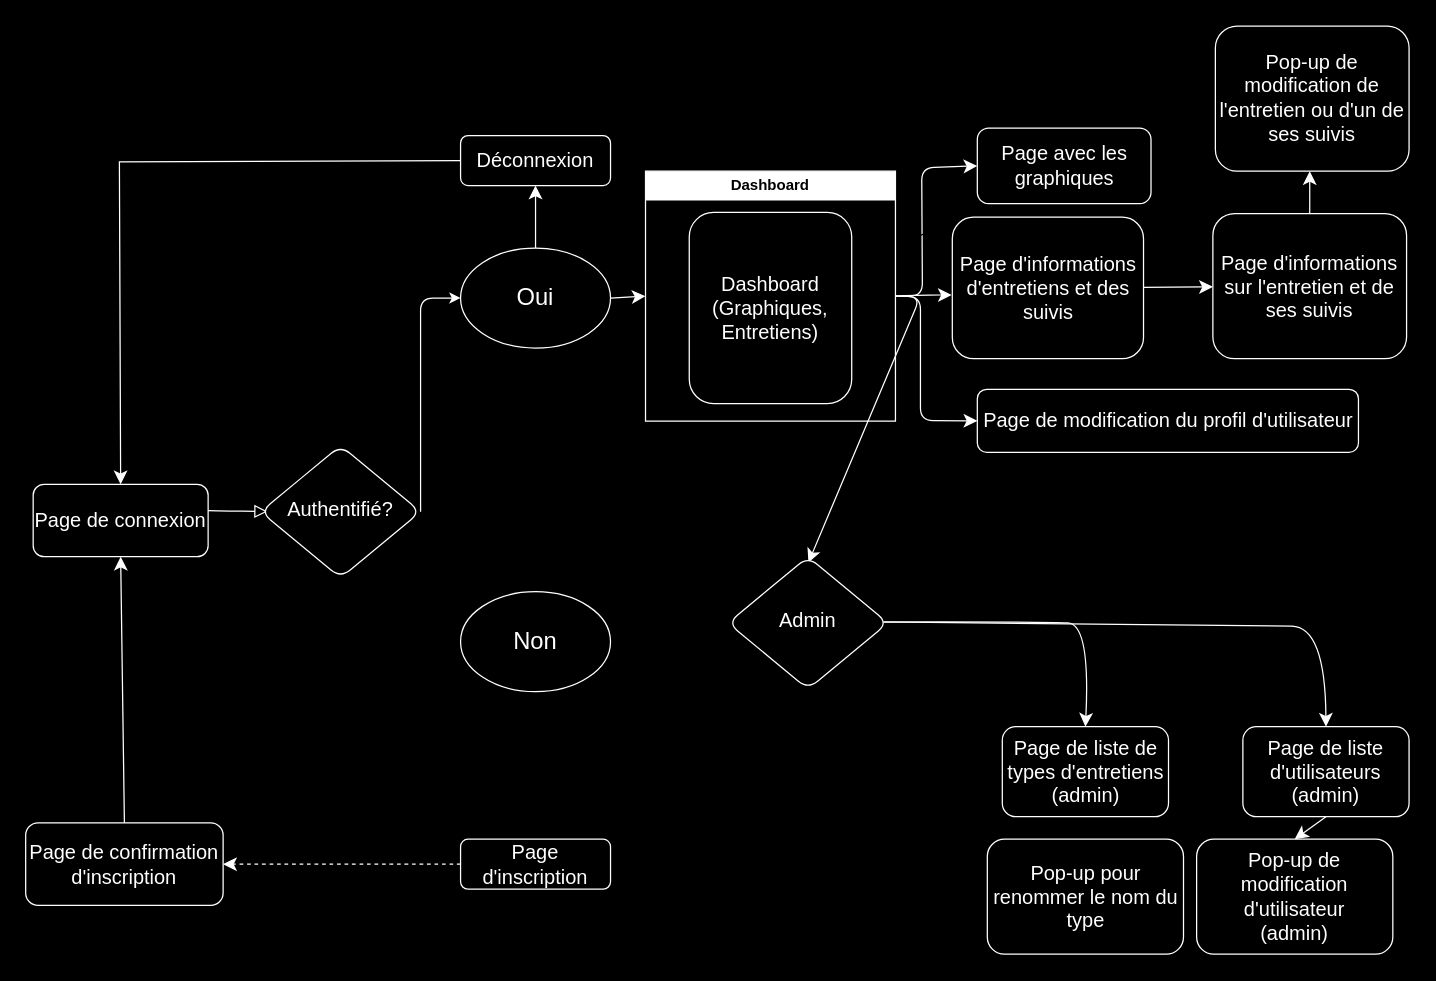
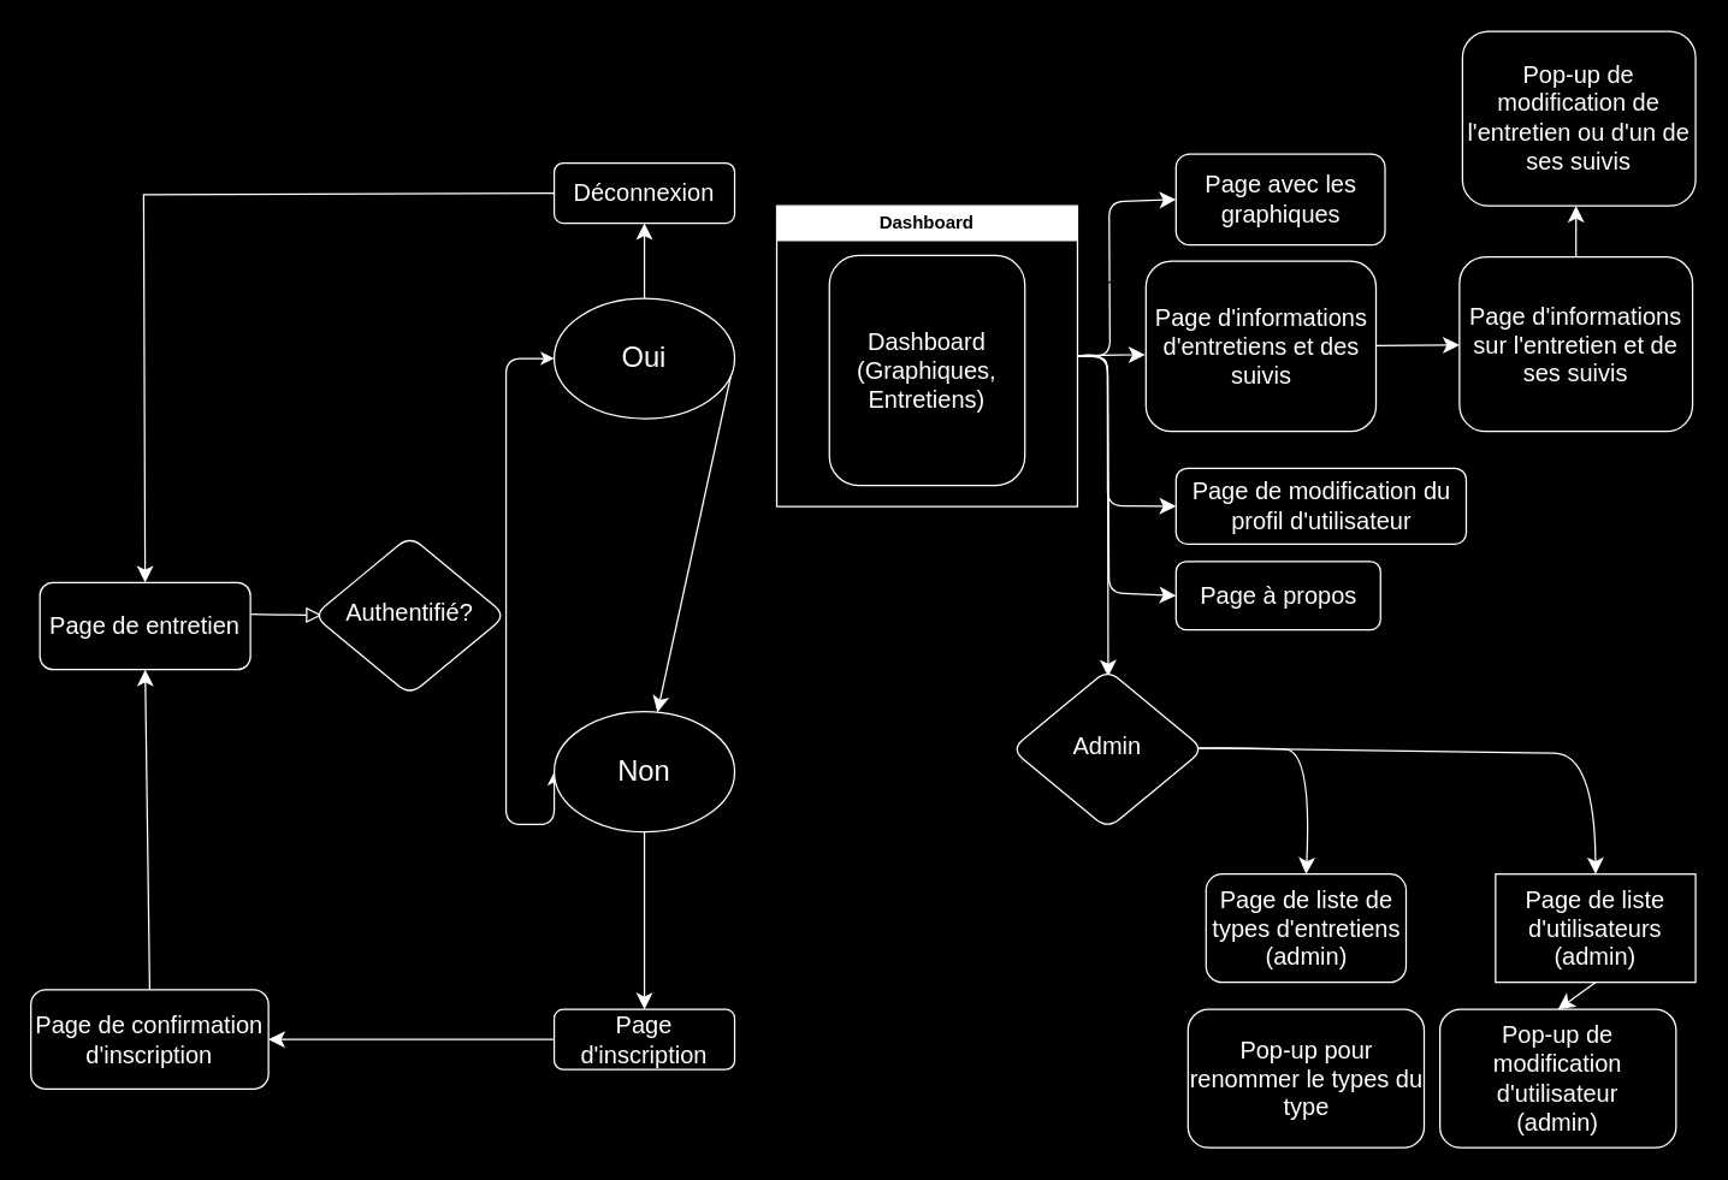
  <mxCell id="0" />
  <mxCell id="1" parent="0" />
  <mxCell id="2" value="" style="rounded=1;html=1;jettySize=auto;orthogonalLoop=1;fontSize=11;endArrow=block;endFill=0;endSize=8;strokeWidth=1;shadow=0;labelBackgroundColor=none;edgeStyle=orthogonalEdgeStyle;strokeColor=#FFFFFF;fontColor=#FFFFFF;entryX=0.043;entryY=0.498;entryDx=0;entryDy=0;entryPerimeter=0;" parent="1" target="5" edge="1"><mxGeometry relative="1" as="geometry"><mxPoint x="158" y="408" as="sourcePoint" /></mxGeometry></mxCell>
  <mxCell id="3" style="edgeStyle=orthogonalEdgeStyle;rounded=1;orthogonalLoop=1;jettySize=auto;html=1;exitX=1;exitY=0.5;exitDx=0;exitDy=0;entryX=0;entryY=0.5;entryDx=0;entryDy=0;strokeColor=#FFFFFF;fontColor=#FFFFFF;" parent="1" source="5" target="8" edge="1"><mxGeometry relative="1" as="geometry"><Array as="points"><mxPoint x="336" y="238" /></Array></mxGeometry></mxCell>
+ <mxCell id="4" style="edgeStyle=orthogonalEdgeStyle;rounded=1;orthogonalLoop=1;jettySize=auto;html=1;entryX=0;entryY=0.5;entryDx=0;entryDy=0;exitX=1;exitY=0.5;exitDx=0;exitDy=0;strokeColor=#FFFFFF;fontColor=#FFFFFF;" parent="1" source="5" target="10" edge="1"><mxGeometry relative="1" as="geometry"><Array as="points"><mxPoint x="336" y="548" /></Array></mxGeometry></mxCell>
  <mxCell id="5" value="&lt;font style=&quot;font-size: 16px;&quot;&gt;Authentifié?&lt;/font&gt;" style="rhombus;whiteSpace=wrap;html=1;shadow=0;fontFamily=Helvetica;fontSize=12;align=center;strokeWidth=1;spacing=6;spacingTop=-4;strokeColor=#FFFFFF;fontColor=#FFFFFF;fillColor=#000000;rounded=1;" parent="1" vertex="1"><mxGeometry x="208" y="356" width="128" height="106" as="geometry" /></mxCell>
  <mxCell id="6" style="edgeStyle=none;curved=1;rounded=1;orthogonalLoop=1;jettySize=auto;html=1;entryX=0.5;entryY=1;entryDx=0;entryDy=0;fontSize=12;startSize=8;endSize=8;strokeColor=#FFFFFF;fontColor=#FFFFFF;" parent="1" source="8" target="18" edge="1"><mxGeometry relative="1" as="geometry" /></mxCell>
- <mxCell id="7" value="" style="edgeStyle=none;curved=1;rounded=0;orthogonalLoop=1;jettySize=auto;html=1;fontSize=12;startSize=8;endSize=8;strokeColor=#FFFFFF;entryX=0;entryY=0.5;entryDx=0;entryDy=0;exitX=1;exitY=0.5;exitDx=0;exitDy=0;" parent="1" source="8" target="32" edge="1"><mxGeometry relative="1" as="geometry"><mxPoint x="523.997" y="240.761" as="sourcePoint" /></mxGeometry></mxCell>
+ <mxCell id="7" value="" style="edgeStyle=none;curved=1;rounded=0;orthogonalLoop=1;jettySize=auto;html=1;fontSize=12;startSize=8;endSize=8;strokeColor=#FFFFFF;exitX=1;exitY=0.5;exitDx=0;exitDy=0;" parent="1" source="8" target="10" edge="1"><mxGeometry relative="1" as="geometry"><mxPoint x="523.997" y="240.761" as="sourcePoint" /></mxGeometry></mxCell>
  <mxCell id="8" value="&lt;font style=&quot;font-size: 19px;&quot;&gt;Oui&lt;/font&gt;" style="ellipse;whiteSpace=wrap;html=1;strokeColor=#FFFFFF;fontColor=#FFFFFF;fillColor=#000000;rounded=1;" parent="1" vertex="1"><mxGeometry x="368" y="198" width="120" height="80" as="geometry" /></mxCell>
+ <mxCell id="9" value="" style="edgeStyle=none;curved=1;rounded=0;orthogonalLoop=1;jettySize=auto;html=1;fontSize=12;startSize=8;endSize=8;strokeColor=#FFFFFF;" parent="1" source="10" target="12" edge="1"><mxGeometry relative="1" as="geometry" /></mxCell>
  <mxCell id="10" value="&lt;font style=&quot;font-size: 19px;&quot;&gt;Non&lt;/font&gt;" style="ellipse;whiteSpace=wrap;html=1;strokeColor=#FFFFFF;fillColor=#000000;fontColor=#FFFFFF;rounded=1;" parent="1" vertex="1"><mxGeometry x="368" y="473" width="120" height="80" as="geometry" /></mxCell>
- <mxCell id="11" style="edgeStyle=none;curved=1;rounded=1;orthogonalLoop=1;jettySize=auto;html=1;entryX=1;entryY=0.5;entryDx=0;entryDy=0;fontSize=12;startSize=8;endSize=8;strokeColor=#FFFFFF;fontColor=#FFFFFF;dashed=1;" parent="1" source="12" target="26" edge="1"><mxGeometry relative="1" as="geometry" /></mxCell>
+ <mxCell id="11" style="edgeStyle=none;curved=1;rounded=1;orthogonalLoop=1;jettySize=auto;html=1;entryX=1;entryY=0.5;entryDx=0;entryDy=0;fontSize=12;startSize=8;endSize=8;strokeColor=#FFFFFF;fontColor=#FFFFFF;" parent="1" source="12" target="26" edge="1"><mxGeometry relative="1" as="geometry" /></mxCell>
  <mxCell id="12" value="&lt;font style=&quot;font-size: 16px;&quot;&gt;Page d'inscription&lt;/font&gt;" style="rounded=1;whiteSpace=wrap;html=1;fontSize=12;glass=0;strokeWidth=1;shadow=0;strokeColor=#FFFFFF;fontColor=#FFFFFF;fillColor=#000000;" parent="1" vertex="1"><mxGeometry x="368" y="671" width="120" height="40" as="geometry" /></mxCell>
  <mxCell id="13" value="" style="edgeStyle=none;curved=0;rounded=1;orthogonalLoop=1;jettySize=auto;html=1;fontSize=12;startSize=8;endSize=8;strokeColor=#FFFFFF;fontColor=#FFFFFF;exitX=1;exitY=0.5;exitDx=0;exitDy=0;entryX=0;entryY=0.5;entryDx=0;entryDy=0;" parent="1" source="32" target="23" edge="1"><mxGeometry relative="1" as="geometry"><Array as="points"><mxPoint x="736" y="237" /><mxPoint x="736" y="336" /></Array><mxPoint x="712" y="246" as="sourcePoint" /></mxGeometry></mxCell>
  <mxCell id="14" style="edgeStyle=none;curved=0;rounded=1;orthogonalLoop=1;jettySize=auto;html=1;exitX=1;exitY=0.5;exitDx=0;exitDy=0;entryX=0;entryY=0.5;entryDx=0;entryDy=0;fontSize=12;startSize=8;endSize=8;strokeColor=#FFFFFF;fontColor=#FFFFFF;" parent="1" target="20" edge="1"><mxGeometry relative="1" as="geometry"><Array as="points"><mxPoint x="737.58" y="235.75" /><mxPoint x="737" y="133.75" /></Array><mxPoint x="721" y="236.25" as="sourcePoint" /><mxPoint x="793.58" y="132" as="targetPoint" /></mxGeometry></mxCell>
+ <mxCell id="15" style="edgeStyle=none;curved=0;rounded=1;orthogonalLoop=1;jettySize=auto;html=1;exitX=1;exitY=0.5;exitDx=0;exitDy=0;entryX=0;entryY=0.5;entryDx=0;entryDy=0;fontSize=12;startSize=8;endSize=8;strokeColor=#FFFFFF;fontColor=#FFFFFF;" parent="1" source="32" target="24" edge="1"><mxGeometry relative="1" as="geometry"><Array as="points"><mxPoint x="728" y="235" /><mxPoint x="736" y="240" /><mxPoint x="737" y="394" /></Array></mxGeometry></mxCell>
  <mxCell id="16" style="edgeStyle=none;curved=1;rounded=0;orthogonalLoop=1;jettySize=auto;html=1;fontSize=12;startSize=8;endSize=8;" parent="1" edge="1"><mxGeometry relative="1" as="geometry"><mxPoint x="739.069" y="237.862" as="targetPoint" /><mxPoint x="739" y="238" as="sourcePoint" /></mxGeometry></mxCell>
  <mxCell id="17" style="edgeStyle=none;curved=0;rounded=0;orthogonalLoop=1;jettySize=auto;html=1;exitX=0;exitY=0.5;exitDx=0;exitDy=0;entryX=0.5;entryY=0;entryDx=0;entryDy=0;fontSize=12;startSize=8;endSize=8;strokeColor=#FFFFFF;" parent="1" source="18" target="31" edge="1"><mxGeometry relative="1" as="geometry"><Array as="points"><mxPoint x="95" y="129" /></Array></mxGeometry></mxCell>
  <mxCell id="18" value="&lt;font style=&quot;font-size: 16px;&quot;&gt;Déconnexion&lt;/font&gt;" style="rounded=1;whiteSpace=wrap;html=1;fontSize=12;glass=0;strokeWidth=1;shadow=0;strokeColor=#FFFFFF;fontColor=#FFFFFF;fillColor=#000000;" parent="1" vertex="1"><mxGeometry x="368" y="108" width="120" height="40" as="geometry" /></mxCell>
  <mxCell id="19" value="" style="edgeStyle=none;curved=1;rounded=0;orthogonalLoop=1;jettySize=auto;html=1;fontSize=12;startSize=8;endSize=8;" edge="1" parent="1" source="20" target="33"><mxGeometry relative="1" as="geometry" /></mxCell>
  <mxCell id="20" value="&lt;font style=&quot;font-size: 16px;&quot;&gt;Page avec les graphiques&lt;/font&gt;" style="rounded=1;whiteSpace=wrap;html=1;fontSize=12;glass=0;strokeWidth=1;shadow=0;strokeColor=#FFFFFF;fontColor=#FFFFFF;fillColor=#000000;" parent="1" vertex="1"><mxGeometry x="781.5" y="102" width="139" height="60.5" as="geometry" /></mxCell>
  <mxCell id="21" value="" style="edgeStyle=none;curved=1;rounded=1;orthogonalLoop=1;jettySize=auto;html=1;fontSize=12;startSize=8;endSize=8;strokeColor=#FFFFFF;" parent="1" source="22" target="30" edge="1"><mxGeometry relative="1" as="geometry" /></mxCell>
  <mxCell id="22" value="&lt;font style=&quot;font-size: 16px;&quot;&gt;Page d'informations d'entretiens et des suivis&lt;/font&gt;" style="rounded=1;whiteSpace=wrap;html=1;fontSize=12;glass=0;strokeWidth=1;shadow=0;strokeColor=#FFFFFF;fontColor=#FFFFFF;fillColor=#000000;" parent="1" vertex="1"><mxGeometry x="761.5" y="173.32" width="153" height="113.25" as="geometry" /></mxCell>
- <mxCell id="23" value="&lt;font style=&quot;font-size: 16px;&quot;&gt;Page de modification du profil d'utilisateur&lt;/font&gt;" style="rounded=1;whiteSpace=wrap;html=1;fontSize=12;glass=0;strokeWidth=1;shadow=0;strokeColor=#FFFFFF;fontColor=#FFFFFF;fillColor=#000000;" parent="1" vertex="1"><mxGeometry x="781.5" y="311" width="305" height="50.5" as="geometry" /></mxCell>
+ <mxCell id="23" value="&lt;font style=&quot;font-size: 16px;&quot;&gt;Page de modification du profil d'utilisateur&lt;/font&gt;" style="rounded=1;whiteSpace=wrap;html=1;fontSize=12;glass=0;strokeWidth=1;shadow=0;strokeColor=#FFFFFF;fontColor=#FFFFFF;fillColor=#000000;" parent="1" vertex="1"><mxGeometry x="781.5" y="311" width="193" height="50.5" as="geometry" /></mxCell>
+ <mxCell id="24" value="&lt;font style=&quot;font-size: 16px;&quot;&gt;Page à propos&lt;/font&gt;" style="rounded=1;whiteSpace=wrap;html=1;fontSize=12;glass=0;strokeWidth=1;shadow=0;strokeColor=#FFFFFF;fontColor=#FFFFFF;gradientColor=none;fillColor=#000000;" parent="1" vertex="1"><mxGeometry x="781.5" y="373" width="136" height="45.5" as="geometry" /></mxCell>
  <mxCell id="25" style="edgeStyle=none;curved=0;rounded=0;orthogonalLoop=1;jettySize=auto;html=1;exitX=0.5;exitY=0;exitDx=0;exitDy=0;entryX=0.5;entryY=1;entryDx=0;entryDy=0;fontSize=12;startSize=8;endSize=8;strokeColor=#FFFFFF;" parent="1" source="26" target="31" edge="1"><mxGeometry relative="1" as="geometry"><Array as="points"><mxPoint x="99" y="658" /></Array></mxGeometry></mxCell>
  <mxCell id="26" value="&lt;font style=&quot;font-size: 16px;&quot;&gt;Page de confirmation d'inscription&lt;/font&gt;" style="rounded=1;whiteSpace=wrap;html=1;fontSize=12;glass=0;strokeWidth=1;shadow=0;strokeColor=#FFFFFF;fontColor=#FFFFFF;fillColor=#000000;" parent="1" vertex="1"><mxGeometry x="20" y="658" width="158" height="66" as="geometry" /></mxCell>
  <mxCell id="27" style="edgeStyle=none;curved=1;rounded=1;orthogonalLoop=1;jettySize=auto;html=1;exitX=1;exitY=0.25;exitDx=0;exitDy=0;fontSize=12;startSize=8;endSize=8;" parent="1" source="22" target="22" edge="1"><mxGeometry relative="1" as="geometry" /></mxCell>
  <mxCell id="28" value="" style="edgeStyle=none;curved=1;rounded=0;orthogonalLoop=1;jettySize=auto;html=1;fontSize=12;startSize=8;endSize=8;" edge="1" parent="1" source="30"><mxGeometry relative="1" as="geometry"><mxPoint x="1047.5" y="136.5" as="targetPoint" /></mxGeometry></mxCell>
  <mxCell id="29" style="edgeStyle=none;curved=1;rounded=0;orthogonalLoop=1;jettySize=auto;html=1;exitX=0.5;exitY=0;exitDx=0;exitDy=0;entryX=0.5;entryY=1;entryDx=0;entryDy=0;fontSize=12;startSize=8;endSize=8;strokeColor=#FFFFFF;" edge="1" parent="1" source="30"><mxGeometry relative="1" as="geometry"><mxPoint x="1047.5" y="136.5" as="targetPoint" /></mxGeometry></mxCell>
  <mxCell id="30" value="&lt;font style=&quot;font-size: 16px;&quot;&gt;Page d'informations sur l'entretien et de ses suivis&lt;/font&gt;" style="rounded=1;whiteSpace=wrap;html=1;fontSize=12;glass=0;strokeWidth=1;shadow=0;strokeColor=#FFFFFF;fontColor=#FFFFFF;fillColor=#000000;" parent="1" vertex="1"><mxGeometry x="970" y="170.45" width="155" height="116.12" as="geometry" /></mxCell>
- <mxCell id="31" value="&lt;font style=&quot;font-size: 16px;&quot;&gt;Page de connexion&lt;/font&gt;" style="rounded=1;whiteSpace=wrap;html=1;fontSize=12;glass=0;strokeWidth=1;shadow=0;strokeColor=#FFFFFF;fontColor=#FFFFFF;fillColor=#000000;" parent="1" vertex="1"><mxGeometry x="26" y="387" width="140" height="58" as="geometry" /></mxCell>
+ <mxCell id="31" value="&lt;font style=&quot;font-size: 16px;&quot;&gt;Page de entretien&lt;/font&gt;" style="rounded=1;whiteSpace=wrap;html=1;fontSize=12;glass=0;strokeWidth=1;shadow=0;strokeColor=#FFFFFF;fontColor=#FFFFFF;fillColor=#000000;" parent="1" vertex="1"><mxGeometry x="26" y="387" width="140" height="58" as="geometry" /></mxCell>
  <mxCell id="32" value="Dashboard" style="swimlane;whiteSpace=wrap;html=1;fillColor=default;strokeColor=#FFFFFF;" parent="1" vertex="1"><mxGeometry x="516" y="136.5" width="200" height="200" as="geometry" /></mxCell>
  <mxCell id="33" value="&lt;font style=&quot;font-size: 16px;&quot;&gt;Dashboard&lt;/font&gt;&lt;div&gt;&lt;font style=&quot;font-size: 16px;&quot;&gt;(Graphiques, Entretiens)&lt;/font&gt;&lt;/div&gt;" style="rounded=1;whiteSpace=wrap;html=1;fontSize=12;glass=0;strokeWidth=1;shadow=0;strokeColor=#FFFFFF;fontColor=#FFFFFF;fillColor=#000000;" parent="32" vertex="1"><mxGeometry x="35" y="33" width="130" height="153" as="geometry" /></mxCell>
  <mxCell id="34" style="edgeStyle=none;curved=0;rounded=1;orthogonalLoop=1;jettySize=auto;html=1;exitX=1;exitY=0.5;exitDx=0;exitDy=0;entryX=-0.003;entryY=0.549;entryDx=0;entryDy=0;fontSize=12;startSize=8;endSize=8;strokeColor=#FFFFFF;fontColor=#FFFFFF;entryPerimeter=0;" edge="1" parent="1" target="22"><mxGeometry relative="1" as="geometry"><Array as="points"><mxPoint x="732.58" y="235.75" /></Array><mxPoint x="716" y="236.25" as="sourcePoint" /><mxPoint x="788.58" y="132" as="targetPoint" /></mxGeometry></mxCell>
  <mxCell id="35" value="" style="edgeStyle=none;curved=0;rounded=1;orthogonalLoop=1;jettySize=auto;html=1;fontSize=12;startSize=8;endSize=8;strokeColor=#FFFFFF;fontColor=#FFFFFF;exitX=1;exitY=0.5;exitDx=0;exitDy=0;entryX=0.503;entryY=0.043;entryDx=0;entryDy=0;entryPerimeter=0;" edge="1" parent="1" target="40" source="32"><mxGeometry relative="1" as="geometry"><Array as="points"><mxPoint x="736" y="237" /></Array><mxPoint x="710" y="198.5" as="sourcePoint" /><mxPoint x="737" y="485" as="targetPoint" /></mxGeometry></mxCell>
  <mxCell id="36" style="edgeStyle=none;curved=1;rounded=0;orthogonalLoop=1;jettySize=auto;html=1;exitX=0.5;exitY=1;exitDx=0;exitDy=0;entryX=0.5;entryY=0;entryDx=0;entryDy=0;fontSize=12;startSize=8;endSize=8;strokeColor=#FFFFFF;" edge="1" parent="1" source="37" target="38"><mxGeometry relative="1" as="geometry" /></mxCell>
- <mxCell id="37" value="&lt;font style=&quot;font-size: 16px;&quot;&gt;Page de liste d'utilisateurs&lt;br&gt;(admin)&lt;/font&gt;" style="rounded=1;whiteSpace=wrap;html=1;fontSize=12;glass=0;strokeWidth=1;shadow=0;strokeColor=#FFFFFF;fontColor=#FFFFFF;fillColor=#000000;" vertex="1" parent="1"><mxGeometry x="994" y="581" width="133" height="72" as="geometry" /></mxCell>
+ <mxCell id="37" value="&lt;font style=&quot;font-size: 16px;&quot;&gt;Page de liste d'utilisateurs&lt;br&gt;(admin)&lt;/font&gt;" style="whiteSpace=wrap;html=1;fontSize=12;glass=0;strokeWidth=1;shadow=0;strokeColor=#FFFFFF;fontColor=#FFFFFF;fillColor=#000000;rounded=0;" vertex="1" parent="1"><mxGeometry x="994" y="581" width="133" height="72" as="geometry" /></mxCell>
  <mxCell id="38" value="&lt;font style=&quot;font-size: 16px;&quot;&gt;Pop-up de modification d'utilisateur&lt;br&gt;(admin)&lt;/font&gt;" style="rounded=1;whiteSpace=wrap;html=1;fontSize=12;glass=0;strokeWidth=1;shadow=0;strokeColor=#FFFFFF;fontColor=#FFFFFF;fillColor=#000000;" vertex="1" parent="1"><mxGeometry x="957" y="671" width="157" height="92" as="geometry" /></mxCell>
  <mxCell id="39" style="edgeStyle=none;curved=1;rounded=0;orthogonalLoop=1;jettySize=auto;html=1;entryX=0.5;entryY=0;entryDx=0;entryDy=0;fontSize=12;startSize=8;endSize=8;strokeColor=#FFFFFF;exitX=0.97;exitY=0.493;exitDx=0;exitDy=0;exitPerimeter=0;" edge="1" parent="1" source="40" target="42"><mxGeometry relative="1" as="geometry"><Array as="points"><mxPoint x="836" y="497" /><mxPoint x="872" y="499" /></Array></mxGeometry></mxCell>
- <mxCell id="40" value="&lt;font style=&quot;font-size: 16px;&quot;&gt;Admin&lt;/font&gt;" style="rhombus;whiteSpace=wrap;html=1;shadow=0;fontFamily=Helvetica;fontSize=12;align=center;strokeWidth=1;spacing=6;spacingTop=-4;strokeColor=#FFFFFF;fontColor=#FFFFFF;fillColor=#000000;rounded=1;" vertex="1" parent="1"><mxGeometry x="582" y="445" width="128" height="106" as="geometry" /></mxCell>
+ <mxCell id="40" value="&lt;font style=&quot;font-size: 16px;&quot;&gt;Admin&lt;/font&gt;" style="rhombus;whiteSpace=wrap;html=1;shadow=0;fontFamily=Helvetica;fontSize=12;align=center;strokeWidth=1;spacing=6;spacingTop=-4;strokeColor=#FFFFFF;fontColor=#FFFFFF;fillColor=#000000;rounded=1;" vertex="1" parent="1"><mxGeometry x="672" y="445" width="128" height="106" as="geometry" /></mxCell>
  <mxCell id="41" style="edgeStyle=none;curved=1;rounded=0;orthogonalLoop=1;jettySize=auto;html=1;exitX=0.976;exitY=0.492;exitDx=0;exitDy=0;entryX=0.5;entryY=0;entryDx=0;entryDy=0;fontSize=12;startSize=8;endSize=8;strokeColor=#FFFFFF;exitPerimeter=0;" edge="1" parent="1" source="40" target="37"><mxGeometry relative="1" as="geometry"><Array as="points"><mxPoint x="1006" y="500" /><mxPoint x="1060" y="501" /></Array></mxGeometry></mxCell>
  <mxCell id="42" value="&lt;font style=&quot;font-size: 16px;&quot;&gt;Page de liste de types d'entretiens&lt;br&gt;(admin)&lt;/font&gt;" style="rounded=1;whiteSpace=wrap;html=1;fontSize=12;glass=0;strokeWidth=1;shadow=0;strokeColor=#FFFFFF;fontColor=#FFFFFF;fillColor=#000000;" vertex="1" parent="1"><mxGeometry x="801.5" y="581" width="133" height="72" as="geometry" /></mxCell>
- <mxCell id="43" value="&lt;span style=&quot;font-size: 16px;&quot;&gt;Pop-up pour renommer le nom du type&lt;/span&gt;" style="rounded=1;whiteSpace=wrap;html=1;fontSize=12;glass=0;strokeWidth=1;shadow=0;strokeColor=#FFFFFF;fontColor=#FFFFFF;fillColor=#000000;" vertex="1" parent="1"><mxGeometry x="789.5" y="671" width="157" height="92" as="geometry" /></mxCell>
+ <mxCell id="43" value="&lt;span style=&quot;font-size: 16px;&quot;&gt;Pop-up pour renommer le types du type&lt;/span&gt;" style="rounded=1;whiteSpace=wrap;html=1;fontSize=12;glass=0;strokeWidth=1;shadow=0;strokeColor=#FFFFFF;fontColor=#FFFFFF;fillColor=#000000;" vertex="1" parent="1"><mxGeometry x="789.5" y="671" width="157" height="92" as="geometry" /></mxCell>
  <mxCell id="44" value="&lt;font style=&quot;font-size: 16px;&quot;&gt;Pop-up de modification de l'entretien ou d'un de ses suivis&lt;/font&gt;" style="rounded=1;whiteSpace=wrap;html=1;fontSize=12;glass=0;strokeWidth=1;shadow=0;strokeColor=#FFFFFF;fontColor=#FFFFFF;fillColor=#000000;" vertex="1" parent="1"><mxGeometry x="972" y="20.38" width="155" height="116.12" as="geometry" /></mxCell>
